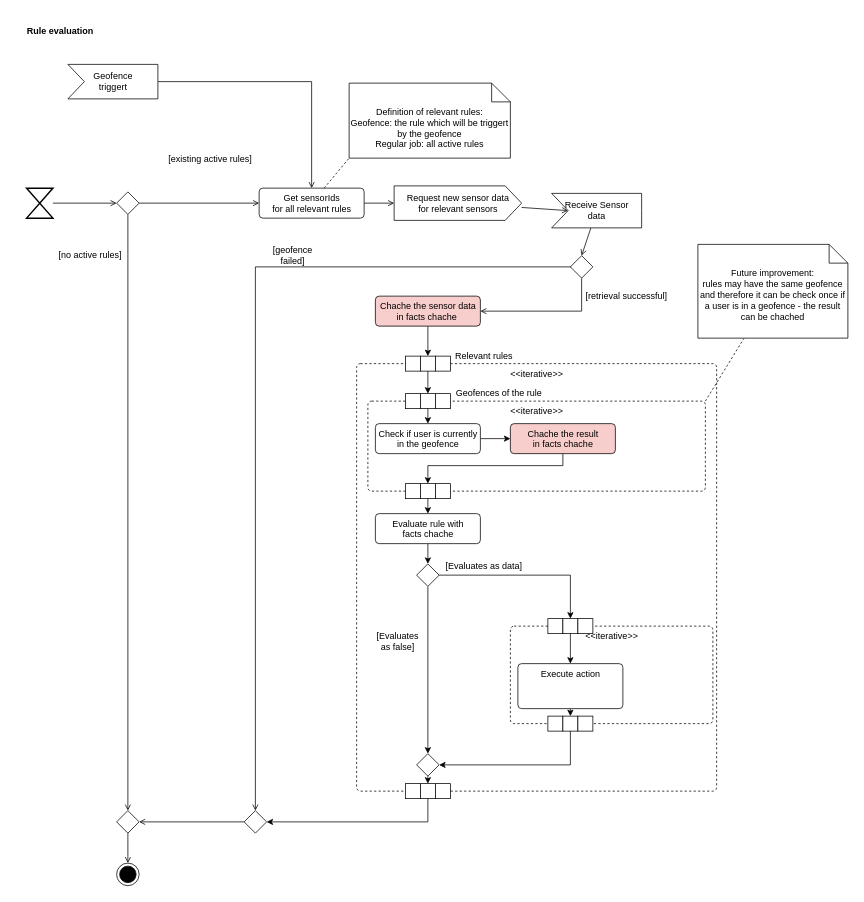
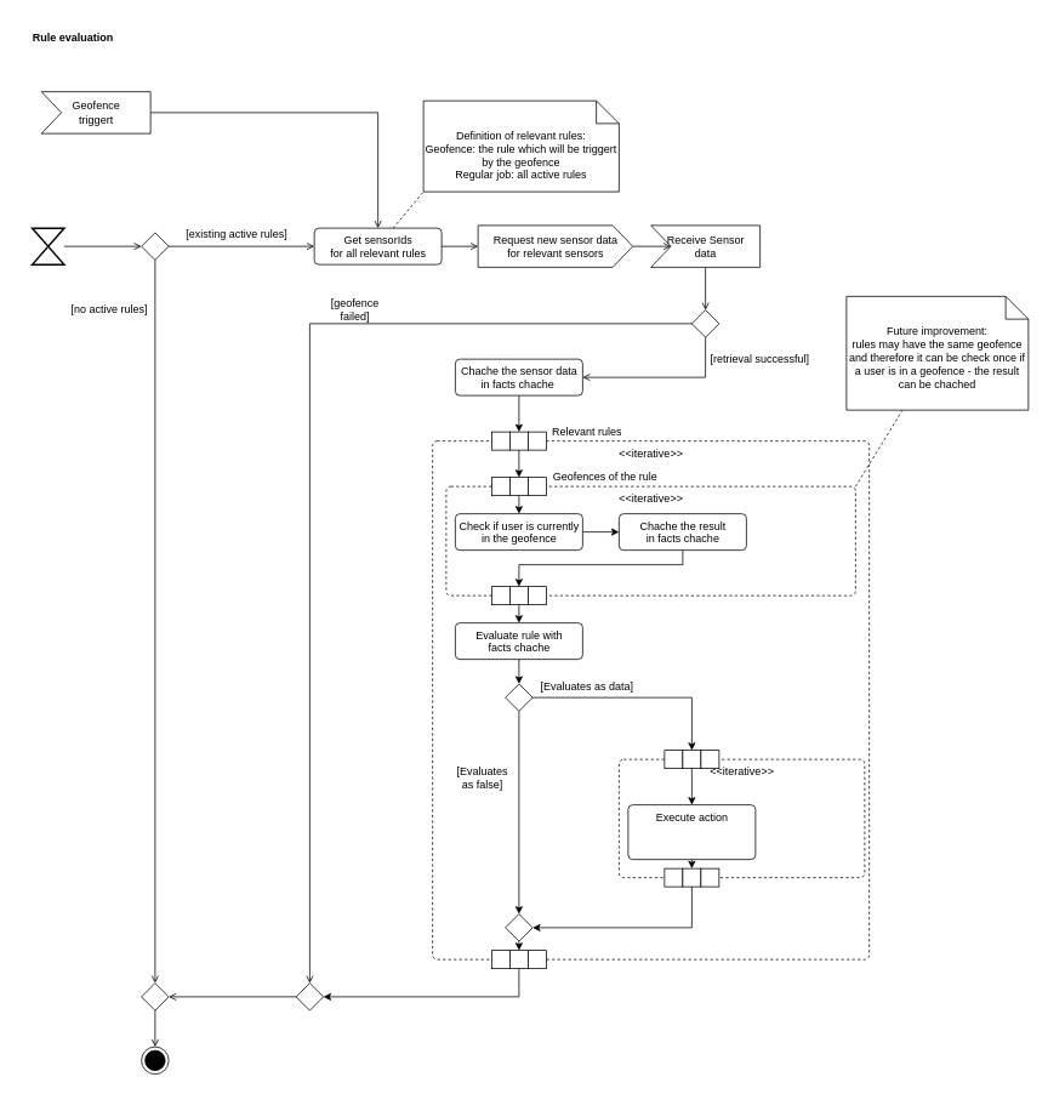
  <mxCell id="0" />
  <mxCell id="1" parent="0" />
  <mxCell id="2" value="Rule evaluation" style="text;align=center;fontStyle=1;verticalAlign=middle;spacingLeft=3;spacingRight=3;strokeColor=none;rotatable=0;points=[[0,0.5],[1,0.5]];portConstraint=eastwest;" parent="1" vertex="1"><mxGeometry x="20" y="20" width="120" height="40" as="geometry" /></mxCell>
  <mxCell id="3" style="rounded=0;orthogonalLoop=1;jettySize=auto;html=1;endArrow=open;endFill=0;" parent="1" source="4" target="14" edge="1"><mxGeometry relative="1" as="geometry" /></mxCell>
  <mxCell id="4" value="" style="html=1;shape=mxgraph.sysml.timeEvent;strokeWidth=2;verticalLabelPosition=bottom;verticalAlignment=top;" parent="1" vertex="1"><mxGeometry x="35" y="250" width="35" height="40" as="geometry" /></mxCell>
  <mxCell id="5" style="edgeStyle=none;rounded=0;orthogonalLoop=1;jettySize=auto;html=1;entryX=0;entryY=0.5;entryDx=22;entryDy=0;entryPerimeter=0;endArrow=open;endFill=0;" parent="1" source="6" target="8" edge="1"><mxGeometry relative="1" as="geometry" /></mxCell>
  <mxCell id="6" value="Request new sensor data&lt;br&gt;for relevant sensors" style="html=1;shadow=0;dashed=0;align=center;verticalAlign=middle;shape=mxgraph.arrows2.arrow;dy=0;dx=22;notch=0;" parent="1" vertex="1"><mxGeometry x="525" y="247" width="170" height="46" as="geometry" /></mxCell>
  <mxCell id="7" style="edgeStyle=none;rounded=0;orthogonalLoop=1;jettySize=auto;html=1;entryX=0.5;entryY=0;entryDx=0;entryDy=0;endArrow=open;endFill=0;" parent="1" source="8" target="24" edge="1"><mxGeometry relative="1" as="geometry" /></mxCell>
- <mxCell id="8" value="Receive Sensor&lt;br&gt;data" style="html=1;shadow=0;dashed=0;align=center;verticalAlign=middle;shape=mxgraph.arrows2.arrow;dy=0;dx=0;notch=22;" parent="1" vertex="1"><mxGeometry x="735" y="257" width="120" height="46" as="geometry" /></mxCell>
+ <mxCell id="8" value="Receive Sensor&lt;br&gt;data" style="html=1;shadow=0;dashed=0;align=center;verticalAlign=middle;shape=mxgraph.arrows2.arrow;dy=0;dx=0;notch=22;" parent="1" vertex="1"><mxGeometry x="715" y="247" width="120" height="46" as="geometry" /></mxCell>
  <mxCell id="9" style="edgeStyle=none;rounded=0;orthogonalLoop=1;jettySize=auto;html=1;endArrow=open;endFill=0;" parent="1" source="11" target="6" edge="1"><mxGeometry relative="1" as="geometry" /></mxCell>
  <mxCell id="10" style="edgeStyle=none;rounded=0;orthogonalLoop=1;jettySize=auto;html=1;endArrow=none;endFill=0;dashed=1;entryX=0;entryY=1;entryDx=0;entryDy=0;entryPerimeter=0;" parent="1" source="11" target="20" edge="1"><mxGeometry relative="1" as="geometry" /></mxCell>
  <mxCell id="11" value="Get sensorIds&lt;br&gt;for all relevant rules" style="html=1;align=center;verticalAlign=top;rounded=1;absoluteArcSize=1;arcSize=10;dashed=0;" parent="1" vertex="1"><mxGeometry x="345" y="250" width="140" height="40" as="geometry" /></mxCell>
  <mxCell id="12" style="edgeStyle=none;rounded=0;orthogonalLoop=1;jettySize=auto;html=1;entryX=0.5;entryY=0;entryDx=0;entryDy=0;endArrow=open;endFill=0;" parent="1" source="14" target="16" edge="1"><mxGeometry relative="1" as="geometry" /></mxCell>
  <mxCell id="13" style="edgeStyle=none;rounded=0;orthogonalLoop=1;jettySize=auto;html=1;entryX=0;entryY=0.5;entryDx=0;entryDy=0;endArrow=open;endFill=0;" parent="1" source="14" target="11" edge="1"><mxGeometry relative="1" as="geometry" /></mxCell>
  <mxCell id="14" value="" style="rhombus;" parent="1" vertex="1"><mxGeometry x="155" y="255" width="30" height="30" as="geometry" /></mxCell>
  <mxCell id="15" style="edgeStyle=none;rounded=0;orthogonalLoop=1;jettySize=auto;html=1;entryX=0.5;entryY=0;entryDx=0;entryDy=0;endArrow=open;endFill=0;" parent="1" source="16" target="28" edge="1"><mxGeometry relative="1" as="geometry" /></mxCell>
  <mxCell id="16" value="" style="rhombus;" parent="1" vertex="1"><mxGeometry x="155" y="1080" width="30" height="30" as="geometry" /></mxCell>
  <mxCell id="17" value="[no active rules]" style="text;html=1;strokeColor=none;fillColor=none;align=center;verticalAlign=middle;whiteSpace=wrap;rounded=0;" parent="1" vertex="1"><mxGeometry x="75" y="330" width="90" height="20" as="geometry" /></mxCell>
  <mxCell id="18" style="edgeStyle=orthogonalEdgeStyle;rounded=0;orthogonalLoop=1;jettySize=auto;html=1;entryX=0.5;entryY=0;entryDx=0;entryDy=0;endArrow=open;endFill=0;" parent="1" source="19" target="11" edge="1"><mxGeometry relative="1" as="geometry" /></mxCell>
- <mxCell id="19" value="Geofence&lt;br&gt;triggert" style="html=1;shadow=0;dashed=0;align=center;verticalAlign=middle;shape=mxgraph.arrows2.arrow;dy=0;dx=0;notch=22;" parent="1" vertex="1"><mxGeometry x="90" y="85" width="120" height="46" as="geometry" /></mxCell>
+ <mxCell id="19" value="Geofence&lt;br&gt;triggert" style="html=1;shadow=0;dashed=0;align=center;verticalAlign=middle;shape=mxgraph.arrows2.arrow;dy=0;dx=0;notch=22;" parent="1" vertex="1"><mxGeometry x="45" y="100" width="120" height="46" as="geometry" /></mxCell>
  <mxCell id="20" value="Definition of relevant rules:&lt;br&gt;Geofence: the rule which will be triggert by the geofence&lt;br&gt;Regular job: all active rules" style="shape=note2;boundedLbl=1;whiteSpace=wrap;html=1;size=25;verticalAlign=top;align=center;" parent="1" vertex="1"><mxGeometry x="465" y="110" width="215" height="100" as="geometry" /></mxCell>
- <mxCell id="21" value="[existing active rules]" style="text;html=1;strokeColor=none;fillColor=none;align=center;verticalAlign=middle;whiteSpace=wrap;rounded=0;" parent="1" vertex="1"><mxGeometry x="215" y="202" width="130" height="20" as="geometry" /></mxCell>
+ <mxCell id="21" value="[existing active rules]" style="text;html=1;strokeColor=none;fillColor=none;align=center;verticalAlign=middle;whiteSpace=wrap;rounded=0;" parent="1" vertex="1"><mxGeometry x="195" y="247" width="130" height="20" as="geometry" /></mxCell>
  <mxCell id="22" style="edgeStyle=orthogonalEdgeStyle;rounded=0;orthogonalLoop=1;jettySize=auto;html=1;entryX=0.5;entryY=0;entryDx=0;entryDy=0;endArrow=open;endFill=0;exitX=0.5;exitY=0.5;exitDx=0;exitDy=0;exitPerimeter=0;" parent="1" source="24" target="26" edge="1"><mxGeometry relative="1" as="geometry" /></mxCell>
  <mxCell id="23" value="" style="edgeStyle=none;rounded=0;orthogonalLoop=1;jettySize=auto;html=1;endArrow=open;endFill=0;" parent="1" source="24" target="30" edge="1"><mxGeometry relative="1" as="geometry"><Array as="points"><mxPoint x="775" y="414" /></Array></mxGeometry></mxCell>
  <mxCell id="24" value="" style="rhombus;" parent="1" vertex="1"><mxGeometry x="760" y="340" width="30" height="30" as="geometry" /></mxCell>
  <mxCell id="25" style="edgeStyle=none;rounded=0;orthogonalLoop=1;jettySize=auto;html=1;entryX=1;entryY=0.5;entryDx=0;entryDy=0;endArrow=open;endFill=0;" parent="1" source="26" target="16" edge="1"><mxGeometry relative="1" as="geometry" /></mxCell>
  <mxCell id="26" value="" style="rhombus;" parent="1" vertex="1"><mxGeometry x="325" y="1080" width="30" height="30" as="geometry" /></mxCell>
  <mxCell id="27" value="[geofence failed]" style="text;html=1;strokeColor=none;fillColor=none;align=center;verticalAlign=middle;whiteSpace=wrap;rounded=0;" parent="1" vertex="1"><mxGeometry x="345" y="325" width="90" height="30" as="geometry" /></mxCell>
  <mxCell id="28" value="" style="ellipse;html=1;shape=endState;fillColor=#000000;strokeColor=#000000;" parent="1" vertex="1"><mxGeometry x="155" y="1150" width="30" height="30" as="geometry" /></mxCell>
  <mxCell id="29" style="rounded=0;orthogonalLoop=1;jettySize=auto;html=1;" edge="1" parent="1" source="30" target="35"><mxGeometry relative="1" as="geometry"><mxPoint x="570" y="494" as="targetPoint" /></mxGeometry></mxCell>
- <mxCell id="30" value="Chache the sensor data&lt;br&gt;in facts chache&amp;nbsp;" style="html=1;align=center;verticalAlign=top;rounded=1;absoluteArcSize=1;arcSize=10;dashed=0;fillColor=#f8cecc;" parent="1" vertex="1"><mxGeometry x="500" y="394" width="140" height="40" as="geometry" /></mxCell>
+ <mxCell id="30" value="Chache the sensor data&lt;br&gt;in facts chache&amp;nbsp;" style="html=1;align=center;verticalAlign=top;rounded=1;absoluteArcSize=1;arcSize=10;dashed=0;" parent="1" vertex="1"><mxGeometry x="500" y="394" width="140" height="40" as="geometry" /></mxCell>
  <mxCell id="31" value="[retrieval successful]" style="text;html=1;strokeColor=none;fillColor=none;align=center;verticalAlign=middle;whiteSpace=wrap;rounded=0;" parent="1" vertex="1"><mxGeometry x="775" y="379" width="120" height="30" as="geometry" /></mxCell>
  <mxCell id="32" value="&amp;lt;&amp;lt;iterative&amp;gt;&amp;gt;" style="html=1;align=center;verticalAlign=top;rounded=1;absoluteArcSize=1;arcSize=10;dashed=1;" parent="1" vertex="1"><mxGeometry x="475" y="484" width="480" height="570" as="geometry" /></mxCell>
  <mxCell id="33" value="" style="group" parent="1" vertex="1" connectable="0"><mxGeometry x="540" y="474" width="60" height="20" as="geometry" /></mxCell>
  <mxCell id="34" value="" style="rounded=0;whiteSpace=wrap;html=1;" parent="33" vertex="1"><mxGeometry width="20" height="20" as="geometry" /></mxCell>
  <mxCell id="35" value="" style="rounded=0;whiteSpace=wrap;html=1;" parent="33" vertex="1"><mxGeometry x="20" width="20" height="20" as="geometry" /></mxCell>
  <mxCell id="36" value="" style="rounded=0;whiteSpace=wrap;html=1;" parent="33" vertex="1"><mxGeometry x="40" width="20" height="20" as="geometry" /></mxCell>
  <mxCell id="37" value="Relevant rules" style="text;html=1;strokeColor=none;fillColor=none;align=center;verticalAlign=middle;whiteSpace=wrap;rounded=0;" vertex="1" parent="1"><mxGeometry x="600" y="464" width="90" height="20" as="geometry" /></mxCell>
  <mxCell id="38" style="edgeStyle=none;rounded=0;orthogonalLoop=1;jettySize=auto;html=1;dashed=1;endArrow=none;endFill=0;exitX=1;exitY=0;exitDx=0;exitDy=0;" edge="1" parent="1" source="39" target="83"><mxGeometry relative="1" as="geometry"><mxPoint x="889.474" y="454" as="targetPoint" /></mxGeometry></mxCell>
  <mxCell id="39" value="&amp;lt;&amp;lt;iterative&amp;gt;&amp;gt;" style="html=1;align=center;verticalAlign=top;rounded=1;absoluteArcSize=1;arcSize=10;dashed=1;" vertex="1" parent="1"><mxGeometry x="490" y="534" width="450" height="120" as="geometry" /></mxCell>
  <mxCell id="40" value="" style="group" vertex="1" connectable="0" parent="1"><mxGeometry x="540" y="524" width="60" height="20" as="geometry" /></mxCell>
  <mxCell id="41" value="" style="rounded=0;whiteSpace=wrap;html=1;" vertex="1" parent="40"><mxGeometry width="20" height="20" as="geometry" /></mxCell>
  <mxCell id="42" value="" style="rounded=0;whiteSpace=wrap;html=1;" vertex="1" parent="40"><mxGeometry x="20" width="20" height="20" as="geometry" /></mxCell>
  <mxCell id="43" value="" style="rounded=0;whiteSpace=wrap;html=1;" vertex="1" parent="40"><mxGeometry x="40" width="20" height="20" as="geometry" /></mxCell>
  <mxCell id="44" value="Geofences of the rule" style="text;html=1;strokeColor=none;fillColor=none;align=center;verticalAlign=middle;whiteSpace=wrap;rounded=0;" vertex="1" parent="1"><mxGeometry x="600" y="514" width="130" height="20" as="geometry" /></mxCell>
  <mxCell id="45" style="edgeStyle=none;rounded=0;orthogonalLoop=1;jettySize=auto;html=1;" edge="1" parent="1" source="35" target="42"><mxGeometry relative="1" as="geometry" /></mxCell>
  <mxCell id="46" style="edgeStyle=none;rounded=0;orthogonalLoop=1;jettySize=auto;html=1;" edge="1" parent="1" source="47" target="50"><mxGeometry relative="1" as="geometry" /></mxCell>
  <mxCell id="47" value="Check if user is currently&lt;br&gt;in the geofence" style="html=1;align=center;verticalAlign=top;rounded=1;absoluteArcSize=1;arcSize=10;dashed=0;" vertex="1" parent="1"><mxGeometry x="500" y="564" width="140" height="40" as="geometry" /></mxCell>
  <mxCell id="48" style="edgeStyle=none;rounded=0;orthogonalLoop=1;jettySize=auto;html=1;" edge="1" parent="1" source="42" target="47"><mxGeometry relative="1" as="geometry" /></mxCell>
  <mxCell id="49" style="edgeStyle=orthogonalEdgeStyle;rounded=0;orthogonalLoop=1;jettySize=auto;html=1;" edge="1" parent="1" source="50" target="55"><mxGeometry relative="1" as="geometry"><mxPoint x="570" y="674" as="sourcePoint" /><Array as="points"><mxPoint x="750" y="620" /><mxPoint x="570" y="620" /></Array></mxGeometry></mxCell>
- <mxCell id="50" value="Chache the result&lt;br&gt;in facts chache" style="html=1;align=center;verticalAlign=top;rounded=1;absoluteArcSize=1;arcSize=10;dashed=0;fillColor=#f8cecc;" vertex="1" parent="1"><mxGeometry x="680" y="564" width="140" height="40" as="geometry" /></mxCell>
+ <mxCell id="50" value="Chache the result&lt;br&gt;in facts chache" style="html=1;align=center;verticalAlign=top;rounded=1;absoluteArcSize=1;arcSize=10;dashed=0;" vertex="1" parent="1"><mxGeometry x="680" y="564" width="140" height="40" as="geometry" /></mxCell>
  <mxCell id="51" style="edgeStyle=none;rounded=0;orthogonalLoop=1;jettySize=auto;html=1;" edge="1" parent="1" source="52" target="60"><mxGeometry relative="1" as="geometry" /></mxCell>
  <mxCell id="52" value="Evaluate rule with&lt;br&gt;facts chache" style="html=1;align=center;verticalAlign=top;rounded=1;absoluteArcSize=1;arcSize=10;dashed=0;" vertex="1" parent="1"><mxGeometry x="500" y="684" width="140" height="40" as="geometry" /></mxCell>
  <mxCell id="53" value="" style="group" vertex="1" connectable="0" parent="1"><mxGeometry x="540" y="644" width="60" height="20" as="geometry" /></mxCell>
  <mxCell id="54" value="" style="rounded=0;whiteSpace=wrap;html=1;" vertex="1" parent="53"><mxGeometry width="20" height="20" as="geometry" /></mxCell>
  <mxCell id="55" value="" style="rounded=0;whiteSpace=wrap;html=1;" vertex="1" parent="53"><mxGeometry x="20" width="20" height="20" as="geometry" /></mxCell>
  <mxCell id="56" value="" style="rounded=0;whiteSpace=wrap;html=1;" vertex="1" parent="53"><mxGeometry x="40" width="20" height="20" as="geometry" /></mxCell>
  <mxCell id="57" style="edgeStyle=none;rounded=0;orthogonalLoop=1;jettySize=auto;html=1;" edge="1" parent="1" source="55" target="52"><mxGeometry relative="1" as="geometry" /></mxCell>
  <mxCell id="58" style="edgeStyle=none;rounded=0;orthogonalLoop=1;jettySize=auto;html=1;" edge="1" parent="1" source="60" target="62"><mxGeometry relative="1" as="geometry" /></mxCell>
  <mxCell id="59" style="edgeStyle=orthogonalEdgeStyle;rounded=0;orthogonalLoop=1;jettySize=auto;html=1;exitX=1;exitY=0.5;exitDx=0;exitDy=0;" edge="1" parent="1" source="60" target="71"><mxGeometry relative="1" as="geometry"><mxPoint x="810" y="754" as="targetPoint" /><mxPoint x="740" y="734" as="sourcePoint" /></mxGeometry></mxCell>
  <mxCell id="60" value="" style="rhombus;" vertex="1" parent="1"><mxGeometry x="555" y="751" width="30" height="30" as="geometry" /></mxCell>
  <mxCell id="61" style="edgeStyle=none;rounded=0;orthogonalLoop=1;jettySize=auto;html=1;" edge="1" parent="1" source="62" target="80"><mxGeometry relative="1" as="geometry" /></mxCell>
  <mxCell id="62" value="" style="rhombus;" vertex="1" parent="1"><mxGeometry x="555" y="1004" width="30" height="30" as="geometry" /></mxCell>
  <mxCell id="63" value="[Evaluates as false]" style="text;html=1;strokeColor=none;fillColor=none;align=center;verticalAlign=middle;whiteSpace=wrap;rounded=0;" vertex="1" parent="1"><mxGeometry x="500" y="834" width="60" height="40" as="geometry" /></mxCell>
  <mxCell id="64" value="&amp;lt;&amp;lt;iterative&amp;gt;&amp;gt;" style="html=1;align=center;verticalAlign=top;rounded=1;absoluteArcSize=1;arcSize=10;dashed=1;" vertex="1" parent="1"><mxGeometry x="680" y="834" width="270" height="130" as="geometry" /></mxCell>
  <mxCell id="65" value="" style="group" vertex="1" connectable="0" parent="1"><mxGeometry x="730" y="954" width="60" height="20" as="geometry" /></mxCell>
  <mxCell id="66" value="" style="rounded=0;whiteSpace=wrap;html=1;" vertex="1" parent="65"><mxGeometry width="20" height="20" as="geometry" /></mxCell>
  <mxCell id="67" value="" style="rounded=0;whiteSpace=wrap;html=1;" vertex="1" parent="65"><mxGeometry x="20" width="20" height="20" as="geometry" /></mxCell>
  <mxCell id="68" value="" style="rounded=0;whiteSpace=wrap;html=1;" vertex="1" parent="65"><mxGeometry x="40" width="20" height="20" as="geometry" /></mxCell>
  <mxCell id="69" value="" style="group" vertex="1" connectable="0" parent="1"><mxGeometry x="730" y="824" width="60" height="20" as="geometry" /></mxCell>
  <mxCell id="70" value="" style="rounded=0;whiteSpace=wrap;html=1;" vertex="1" parent="69"><mxGeometry width="20" height="20" as="geometry" /></mxCell>
  <mxCell id="71" value="" style="rounded=0;whiteSpace=wrap;html=1;" vertex="1" parent="69"><mxGeometry x="20" width="20" height="20" as="geometry" /></mxCell>
  <mxCell id="72" value="" style="rounded=0;whiteSpace=wrap;html=1;" vertex="1" parent="69"><mxGeometry x="40" width="20" height="20" as="geometry" /></mxCell>
  <mxCell id="73" value="[Evaluates as data]" style="text;html=1;strokeColor=none;fillColor=none;align=center;verticalAlign=middle;whiteSpace=wrap;rounded=0;" vertex="1" parent="1"><mxGeometry x="580" y="744" width="130" height="20" as="geometry" /></mxCell>
  <mxCell id="74" style="edgeStyle=none;rounded=0;orthogonalLoop=1;jettySize=auto;html=1;" edge="1" parent="1" source="75" target="67"><mxGeometry relative="1" as="geometry" /></mxCell>
  <mxCell id="75" value="Execute action" style="html=1;align=center;verticalAlign=top;rounded=1;absoluteArcSize=1;arcSize=10;dashed=0;" vertex="1" parent="1"><mxGeometry x="690" y="884" width="140" height="60" as="geometry" /></mxCell>
  <mxCell id="76" style="edgeStyle=none;rounded=0;orthogonalLoop=1;jettySize=auto;html=1;entryX=0.5;entryY=0;entryDx=0;entryDy=0;" edge="1" parent="1" source="71" target="75"><mxGeometry relative="1" as="geometry" /></mxCell>
  <mxCell id="77" style="edgeStyle=orthogonalEdgeStyle;rounded=0;orthogonalLoop=1;jettySize=auto;html=1;" edge="1" parent="1" source="67" target="62"><mxGeometry relative="1" as="geometry"><Array as="points"><mxPoint x="760" y="1019" /></Array></mxGeometry></mxCell>
  <mxCell id="78" value="" style="group" vertex="1" connectable="0" parent="1"><mxGeometry x="540" y="1044" width="60" height="20" as="geometry" /></mxCell>
  <mxCell id="79" value="" style="rounded=0;whiteSpace=wrap;html=1;" vertex="1" parent="78"><mxGeometry width="20" height="20" as="geometry" /></mxCell>
  <mxCell id="80" value="" style="rounded=0;whiteSpace=wrap;html=1;" vertex="1" parent="78"><mxGeometry x="20" width="20" height="20" as="geometry" /></mxCell>
  <mxCell id="81" value="" style="rounded=0;whiteSpace=wrap;html=1;" vertex="1" parent="78"><mxGeometry x="40" width="20" height="20" as="geometry" /></mxCell>
  <mxCell id="82" style="edgeStyle=orthogonalEdgeStyle;rounded=0;orthogonalLoop=1;jettySize=auto;html=1;entryX=1;entryY=0.5;entryDx=0;entryDy=0;" edge="1" parent="1" source="80" target="26"><mxGeometry relative="1" as="geometry"><Array as="points"><mxPoint x="570" y="1095" /></Array></mxGeometry></mxCell>
  <mxCell id="83" value="Future improvement:&lt;br&gt;rules may have the same geofence and therefore it can be check once if a user is in a geofence - the result can be chached" style="shape=note2;boundedLbl=1;whiteSpace=wrap;html=1;size=25;verticalAlign=top;align=center;" vertex="1" parent="1"><mxGeometry x="930" y="325" width="200" height="125" as="geometry" /></mxCell>
